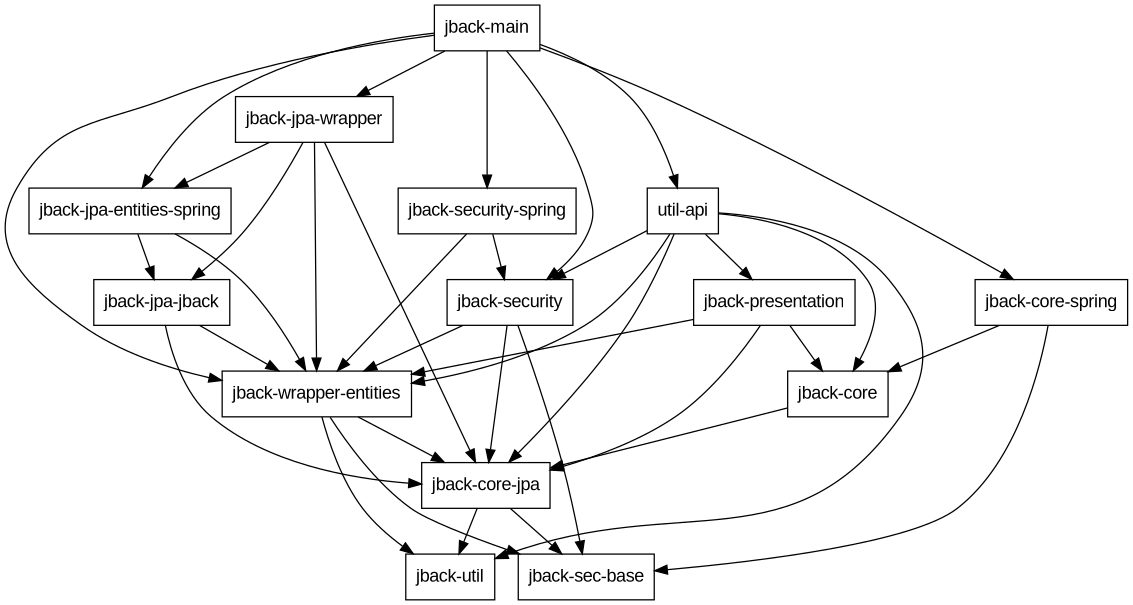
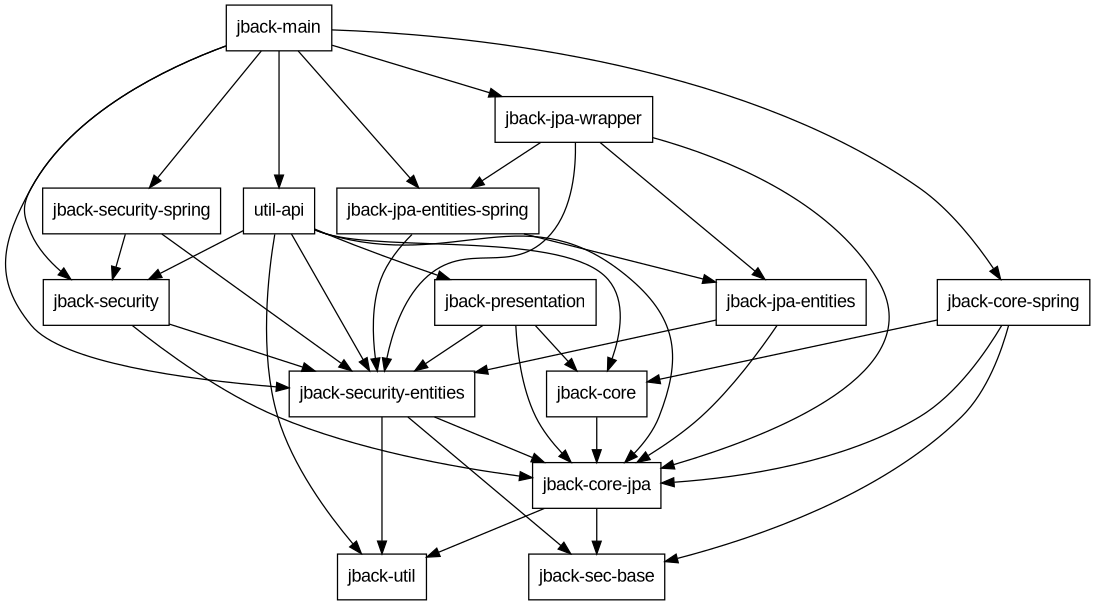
  digraph {
    fontname="Liberation Sans"
    node [fontname="Liberation Sans" shape=box]
    edge [fontname="Liberation Sans"]
    n1 [label="util-api"]
    "jback-main"
    "jback-core-spring"
    "jback-jpa-entities-spring"
    "jback-jpa-wrapper"
    "jback-security"
-   "jback-security-entities" [label="jback-wrapper-entities"]
+   "jback-security-entities"
    "jback-security-spring"
    "jback-presentation"
    n10 [label="jback-core-jpa"]
    "jback-core"
    "jback-util"
    "jback-sec-base"
-   "jback-jpa-entities" [label="jback-jpa-jback"]
+   "jback-jpa-entities"
    n1 -> "jback-security"
    n1 -> "jback-security-entities"
    n1 -> "jback-presentation"
    n1 -> n10
    n1 -> "jback-core"
    n1 -> "jback-util"
    "jback-main" -> n1
    "jback-main" -> "jback-core-spring"
    "jback-main" -> "jback-jpa-entities-spring"
    "jback-main" -> "jback-jpa-wrapper"
    "jback-main" -> "jback-security"
    "jback-main" -> "jback-security-entities"
    "jback-main" -> "jback-security-spring"
+   "jback-core-spring" -> n10
    "jback-core-spring" -> "jback-core"
    "jback-core-spring" -> "jback-sec-base"
    "jback-jpa-entities-spring" -> "jback-security-entities"
    "jback-jpa-entities-spring" -> "jback-jpa-entities"
    "jback-jpa-wrapper" -> "jback-jpa-entities-spring"
    "jback-jpa-wrapper" -> "jback-security-entities"
    "jback-jpa-wrapper" -> n10
    "jback-jpa-wrapper" -> "jback-jpa-entities"
    "jback-security" -> "jback-security-entities"
    "jback-security" -> n10
-   "jback-security" -> "jback-sec-base"
    "jback-security-entities" -> n10
    "jback-security-entities" -> "jback-util"
    "jback-security-entities" -> "jback-sec-base"
    "jback-security-spring" -> "jback-security"
    "jback-security-spring" -> "jback-security-entities"
    "jback-presentation" -> "jback-security-entities"
    "jback-presentation" -> n10
    "jback-presentation" -> "jback-core"
    n10 -> "jback-util"
    n10 -> "jback-sec-base"
    "jback-core" -> n10
    "jback-jpa-entities" -> "jback-security-entities"
    "jback-jpa-entities" -> n10
  }
